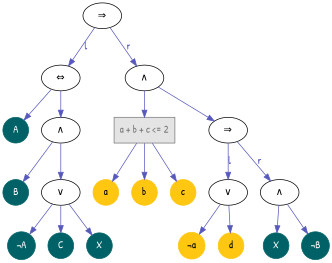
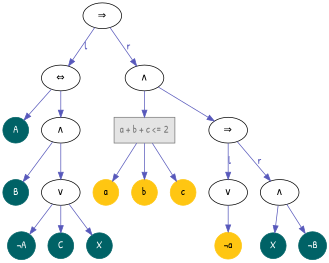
  digraph {
    bgcolor="#ffffff"
    fontname="Patrick Hand"
    node [color="#000000" fillcolor="#ffffff" fontcolor="#000000" shape=circle style=filled fontname="Patrick Hand"]
    edge [color="#5758bb" fontcolor="#5758bb" style=solid fontname="Patrick Hand"]
    n1 [label="⇒" shape=ellipse]
    n2 [label="⇔" shape=ellipse]
    n3 [label="∧" shape=ellipse]
    n4 [color="#006266" fillcolor="#006266" fontcolor="#ffffff" label=A]
    n5 [label="∧" shape=ellipse]
    n6 [color="#006266" fillcolor="#006266" fontcolor="#ffffff" label=B]
    n7 [label="∨" shape=ellipse]
    n8 [color="#006266" fillcolor="#006266" fontcolor="#ffffff" label="¬A"]
    n9 [color="#006266" fillcolor="#006266" fontcolor="#ffffff" label=C]
    n10 [color="#006266" fillcolor="#006266" fontcolor="#ffffff" label=X]
    n11 [color="#777777" fillcolor="#e4e4e4" fontcolor="#777777" label="a + b + c <= 2" shape=box]
    n12 [label="⇒" shape=ellipse]
    n13 [color="#ffc612" fillcolor="#ffc612" label=a]
    n14 [color="#ffc612" fillcolor="#ffc612" label=b]
    n15 [color="#ffc612" fillcolor="#ffc612" label=c]
    n16 [label="∨" shape=ellipse]
    n17 [label="∧" shape=ellipse]
    n18 [color="#ffc612" fillcolor="#ffc612" label="¬a"]
-   n19 [color="#ffc612" fillcolor="#ffc612" label=d]
    n20 [color="#006266" fillcolor="#006266" fontcolor="#ffffff" label=X]
    n21 [color="#006266" fillcolor="#006266" fontcolor="#ffffff" label="¬B"]
    n1 -> n2 [label=l]
    n1 -> n3 [label=r]
    n2 -> n4
    n2 -> n5
    n3 -> n11
    n3 -> n12
    n5 -> n6
    n5 -> n7
    n7 -> n8
    n7 -> n9
    n7 -> n10
    n11 -> n13
    n11 -> n14
    n11 -> n15
    n12 -> n16 [label=l]
    n12 -> n17 [label=r]
    n16 -> n18
-   n16 -> n19
    n17 -> n20
    n17 -> n21
  }
